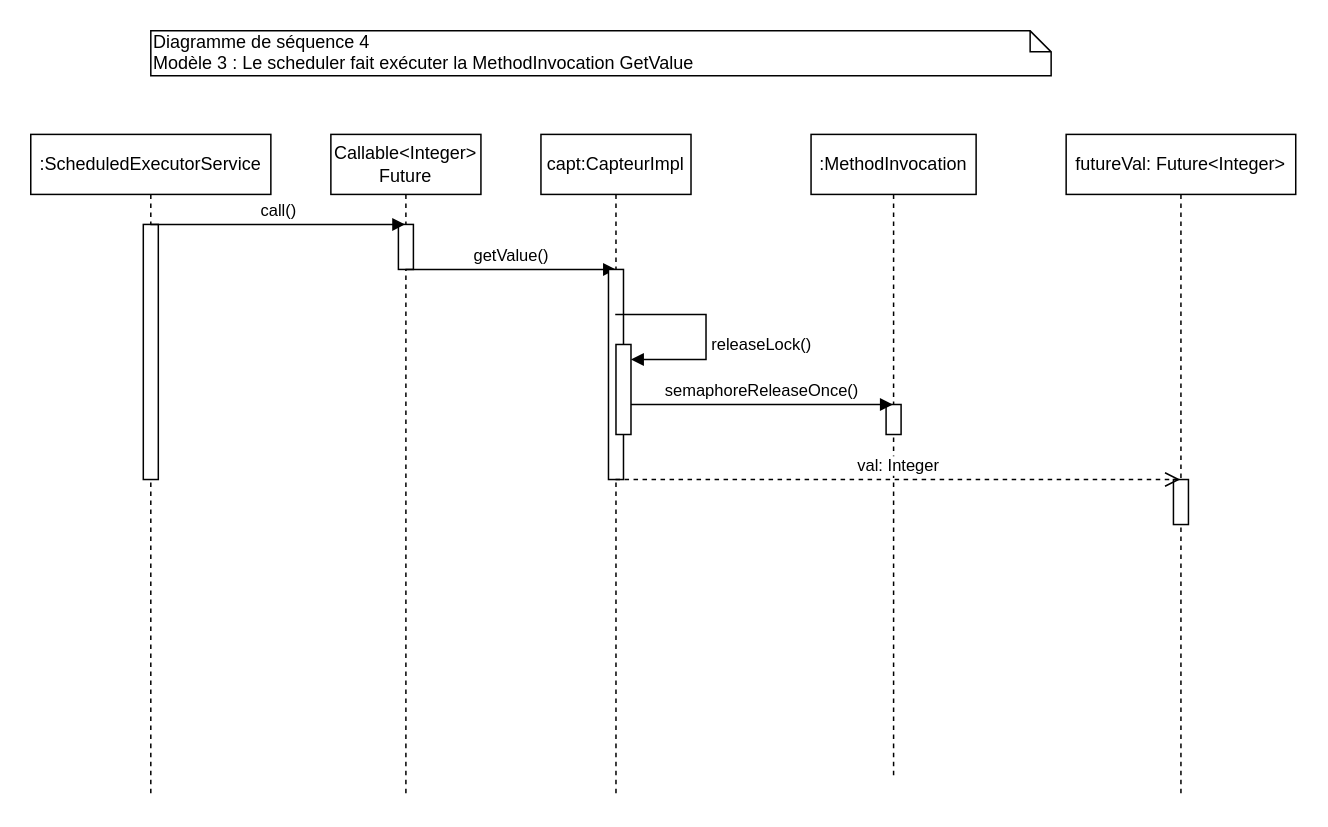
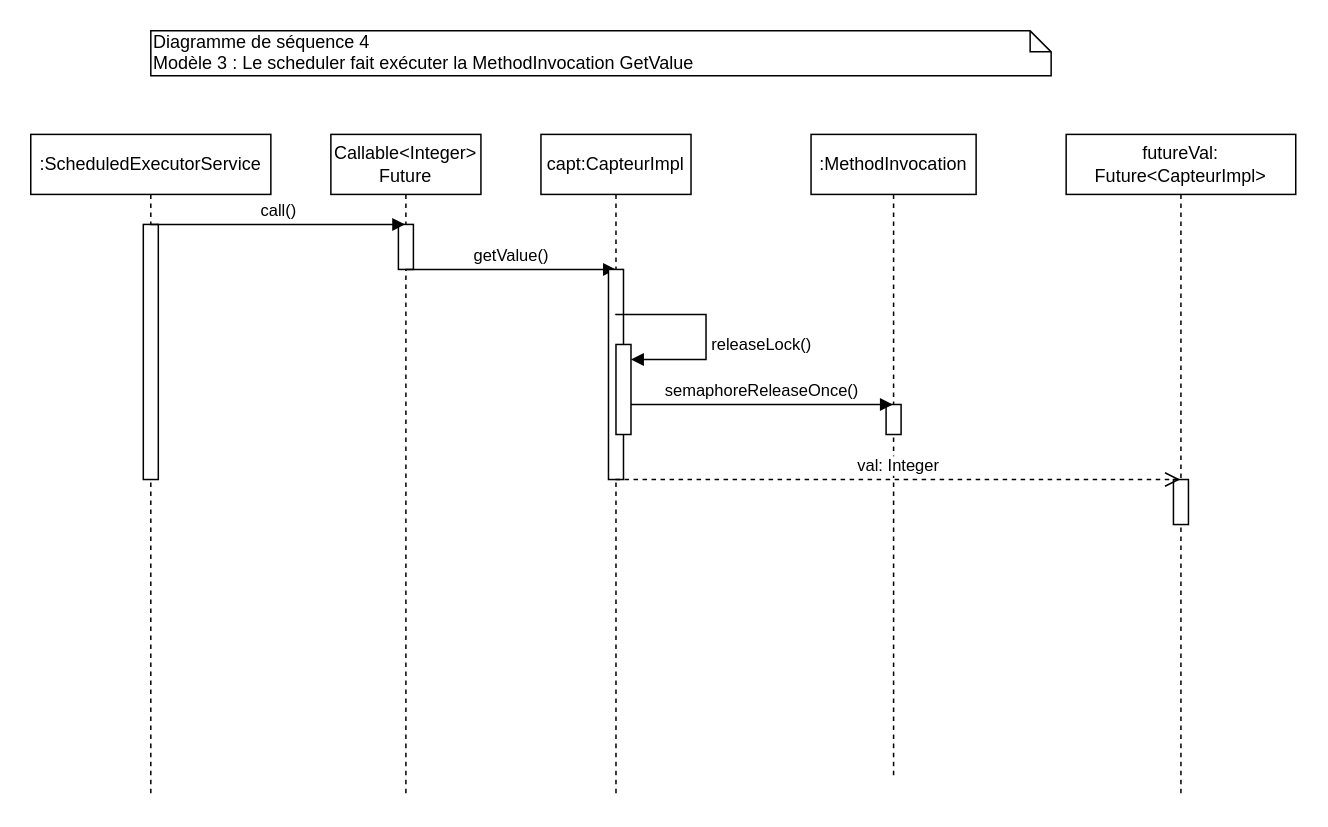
  <mxCell id="0" />
  <mxCell id="1" parent="0" />
  <mxCell id="2" value="Diagramme de séquence 4&lt;br&gt;Modèle 3 : Le scheduler fait exécuter la MethodInvocation GetValue" style="shape=note;whiteSpace=wrap;html=1;size=14;verticalAlign=top;align=left;spacingTop=-6;" vertex="1" parent="1"><mxGeometry x="100" y="20" width="600" height="30" as="geometry" /></mxCell>
  <mxCell id="3" value=":ScheduledExecutorService" style="shape=umlLifeline;perimeter=lifelinePerimeter;whiteSpace=wrap;html=1;container=1;collapsible=0;recursiveResize=0;outlineConnect=0;" vertex="1" parent="1"><mxGeometry x="20" y="89" width="160" height="440" as="geometry" /></mxCell>
  <mxCell id="4" value="" style="html=1;points=[];perimeter=orthogonalPerimeter;" vertex="1" parent="3"><mxGeometry x="75" y="60" width="10" height="170" as="geometry" /></mxCell>
  <mxCell id="5" value="Callable&amp;lt;Integer&amp;gt;&lt;br&gt;Future" style="shape=umlLifeline;perimeter=lifelinePerimeter;whiteSpace=wrap;html=1;container=1;collapsible=0;recursiveResize=0;outlineConnect=0;" vertex="1" parent="1"><mxGeometry x="220" y="89" width="100" height="440" as="geometry" /></mxCell>
  <mxCell id="6" value="" style="html=1;points=[];perimeter=orthogonalPerimeter;" vertex="1" parent="5"><mxGeometry x="45" y="60" width="10" height="30" as="geometry" /></mxCell>
  <mxCell id="7" value="call()" style="html=1;verticalAlign=bottom;endArrow=block;" edge="1" parent="1"><mxGeometry width="80" relative="1" as="geometry"><mxPoint x="99.7" y="149" as="sourcePoint" /><mxPoint x="269.5" y="149" as="targetPoint" /></mxGeometry></mxCell>
  <mxCell id="8" value="getValue()" style="html=1;verticalAlign=bottom;endArrow=block;" edge="1" parent="1"><mxGeometry width="80" relative="1" as="geometry"><mxPoint x="269.7" y="179" as="sourcePoint" /><mxPoint x="410" y="179" as="targetPoint" /><Array as="points"><mxPoint x="310" y="179" /></Array></mxGeometry></mxCell>
  <mxCell id="9" value="capt:CapteurImpl" style="shape=umlLifeline;perimeter=lifelinePerimeter;whiteSpace=wrap;html=1;container=1;collapsible=0;recursiveResize=0;outlineConnect=0;" vertex="1" parent="1"><mxGeometry x="360" y="89" width="100" height="440" as="geometry" /></mxCell>
  <mxCell id="10" value="" style="html=1;points=[];perimeter=orthogonalPerimeter;" vertex="1" parent="9"><mxGeometry x="45" y="90" width="10" height="140" as="geometry" /></mxCell>
  <mxCell id="11" value="" style="html=1;points=[];perimeter=orthogonalPerimeter;" vertex="1" parent="1"><mxGeometry x="410" y="229" width="10" height="60" as="geometry" /></mxCell>
  <mxCell id="12" value="releaseLock()" style="edgeStyle=orthogonalEdgeStyle;html=1;align=left;spacingLeft=2;endArrow=block;rounded=0;" edge="1" target="11" parent="1" source="9"><mxGeometry x="0.145" relative="1" as="geometry"><mxPoint x="445" y="209" as="sourcePoint" /><Array as="points"><mxPoint x="470" y="209" /><mxPoint x="470" y="239" /></Array><mxPoint x="445" y="239" as="targetPoint" /><mxPoint as="offset" /></mxGeometry></mxCell>
  <mxCell id="13" value=":MethodInvocation" style="shape=umlLifeline;perimeter=lifelinePerimeter;whiteSpace=wrap;html=1;container=1;collapsible=0;recursiveResize=0;outlineConnect=0;" vertex="1" parent="1"><mxGeometry x="540" y="89" width="110" height="430" as="geometry" /></mxCell>
  <mxCell id="14" value="" style="html=1;points=[];perimeter=orthogonalPerimeter;" vertex="1" parent="13"><mxGeometry x="50" y="180" width="10" height="20" as="geometry" /></mxCell>
  <mxCell id="15" value="semaphoreReleaseOnce()" style="html=1;verticalAlign=bottom;endArrow=block;" edge="1" parent="1"><mxGeometry width="80" relative="1" as="geometry"><mxPoint x="420" y="269" as="sourcePoint" /><mxPoint x="594.5" y="269" as="targetPoint" /><Array as="points"><mxPoint x="490.3" y="269" /></Array></mxGeometry></mxCell>
- <mxCell id="16" value="futureVal: Future&amp;lt;Integer&amp;gt;" style="shape=umlLifeline;perimeter=lifelinePerimeter;whiteSpace=wrap;html=1;container=1;collapsible=0;recursiveResize=0;outlineConnect=0;" vertex="1" parent="1"><mxGeometry x="710" y="89" width="153" height="440" as="geometry" /></mxCell>
+ <mxCell id="16" value="futureVal: Future&amp;lt;CapteurImpl&amp;gt;" style="shape=umlLifeline;perimeter=lifelinePerimeter;whiteSpace=wrap;html=1;container=1;collapsible=0;recursiveResize=0;outlineConnect=0;" vertex="1" parent="1"><mxGeometry x="710" y="89" width="153" height="440" as="geometry" /></mxCell>
  <mxCell id="17" value="" style="html=1;points=[];perimeter=orthogonalPerimeter;" vertex="1" parent="16"><mxGeometry x="71.5" y="230" width="10" height="30" as="geometry" /></mxCell>
  <mxCell id="18" value="val: Integer" style="html=1;verticalAlign=bottom;endArrow=open;dashed=1;endSize=8;" edge="1" parent="1"><mxGeometry relative="1" as="geometry"><mxPoint x="786" y="319" as="targetPoint" /><mxPoint x="409.7" y="319" as="sourcePoint" /></mxGeometry></mxCell>
